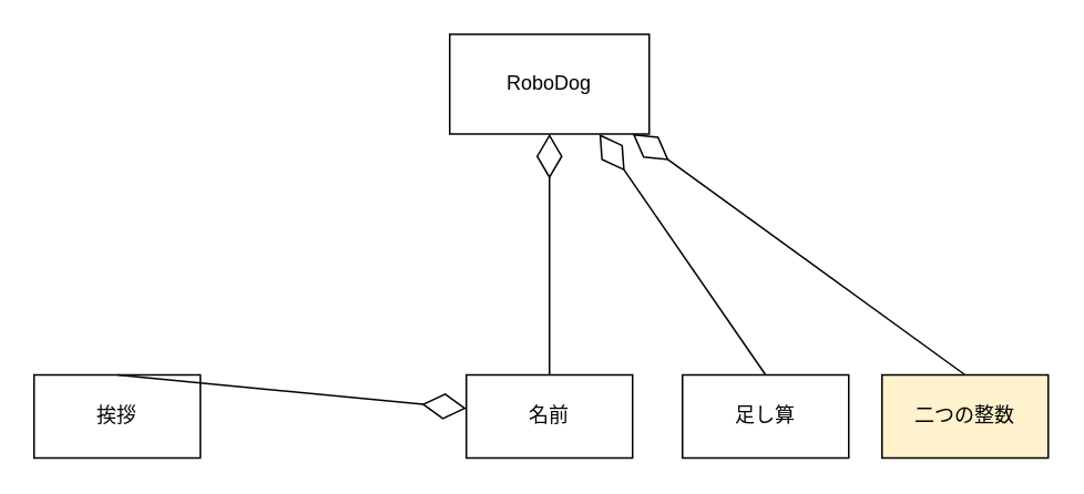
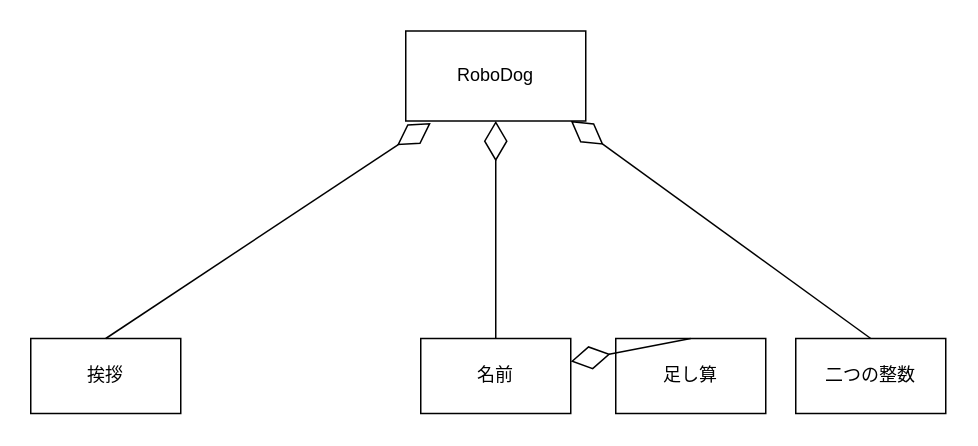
  <mxCell id="0" />
  <mxCell id="1" parent="0" />
  <mxCell id="2" value="RoboDog" style="rounded=0;whiteSpace=wrap;html=1;" vertex="1" parent="1"><mxGeometry x="270" y="20" width="120" height="60" as="geometry" /></mxCell>
  <mxCell id="3" value="挨拶" style="rounded=0;whiteSpace=wrap;html=1;" vertex="1" parent="1"><mxGeometry x="20" y="225" width="100" height="50" as="geometry" /></mxCell>
  <mxCell id="4" value="名前" style="rounded=0;whiteSpace=wrap;html=1;" vertex="1" parent="1"><mxGeometry x="280" y="225" width="100" height="50" as="geometry" /></mxCell>
  <mxCell id="5" value="足し算" style="rounded=0;whiteSpace=wrap;html=1;" vertex="1" parent="1"><mxGeometry x="410" y="225" width="100" height="50" as="geometry" /></mxCell>
- <mxCell id="6" value="二つの整数" style="rounded=0;whiteSpace=wrap;html=1;fillColor=#fff2cc;" vertex="1" parent="1"><mxGeometry x="530" y="225" width="100" height="50" as="geometry" /></mxCell>
- <mxCell id="7" value="" style="endArrow=diamondThin;endFill=0;endSize=24;html=1;rounded=0;exitX=0.5;exitY=0;exitDx=0;exitDy=0;" edge="1" parent="1" source="3" target="4"><mxGeometry width="160" relative="1" as="geometry"><mxPoint x="270" y="140" as="sourcePoint" /><mxPoint x="430" y="140" as="targetPoint" /></mxGeometry></mxCell>
+ <mxCell id="6" value="二つの整数" style="rounded=0;whiteSpace=wrap;html=1;" vertex="1" parent="1"><mxGeometry x="530" y="225" width="100" height="50" as="geometry" /></mxCell>
+ <mxCell id="7" value="" style="endArrow=diamondThin;endFill=0;endSize=24;html=1;rounded=0;exitX=0.5;exitY=0;exitDx=0;exitDy=0;entryX=0.139;entryY=1.022;entryDx=0;entryDy=0;entryPerimeter=0;" edge="1" parent="1" source="3" target="2"><mxGeometry width="160" relative="1" as="geometry"><mxPoint x="270" y="140" as="sourcePoint" /><mxPoint x="430" y="140" as="targetPoint" /></mxGeometry></mxCell>
  <mxCell id="8" value="" style="endArrow=diamondThin;endFill=0;endSize=24;html=1;rounded=0;exitX=0.5;exitY=0;exitDx=0;exitDy=0;entryX=0.5;entryY=1;entryDx=0;entryDy=0;" edge="1" parent="1" source="4" target="2"><mxGeometry width="160" relative="1" as="geometry"><mxPoint x="310" y="304" as="sourcePoint" /><mxPoint x="527" y="160" as="targetPoint" /></mxGeometry></mxCell>
- <mxCell id="9" value="" style="endArrow=diamondThin;endFill=0;endSize=24;html=1;rounded=0;exitX=0.5;exitY=0;exitDx=0;exitDy=0;entryX=0.75;entryY=1;entryDx=0;entryDy=0;" edge="1" parent="1" source="5" target="2"><mxGeometry width="160" relative="1" as="geometry"><mxPoint x="440" y="284" as="sourcePoint" /><mxPoint x="657" y="140" as="targetPoint" /></mxGeometry></mxCell>
+ <mxCell id="9" value="" style="endArrow=diamondThin;endFill=0;endSize=24;html=1;rounded=0;exitX=0.5;exitY=0;exitDx=0;exitDy=0;" edge="1" parent="1" source="5" target="4"><mxGeometry width="160" relative="1" as="geometry"><mxPoint x="440" y="284" as="sourcePoint" /><mxPoint x="657" y="140" as="targetPoint" /></mxGeometry></mxCell>
  <mxCell id="10" value="" style="endArrow=diamondThin;endFill=0;endSize=24;html=1;rounded=0;exitX=0.5;exitY=0;exitDx=0;exitDy=0;entryX=0.917;entryY=1;entryDx=0;entryDy=0;entryPerimeter=0;" edge="1" parent="1" source="6" target="2"><mxGeometry width="160" relative="1" as="geometry"><mxPoint x="490" y="314" as="sourcePoint" /><mxPoint x="707" y="170" as="targetPoint" /></mxGeometry></mxCell>
